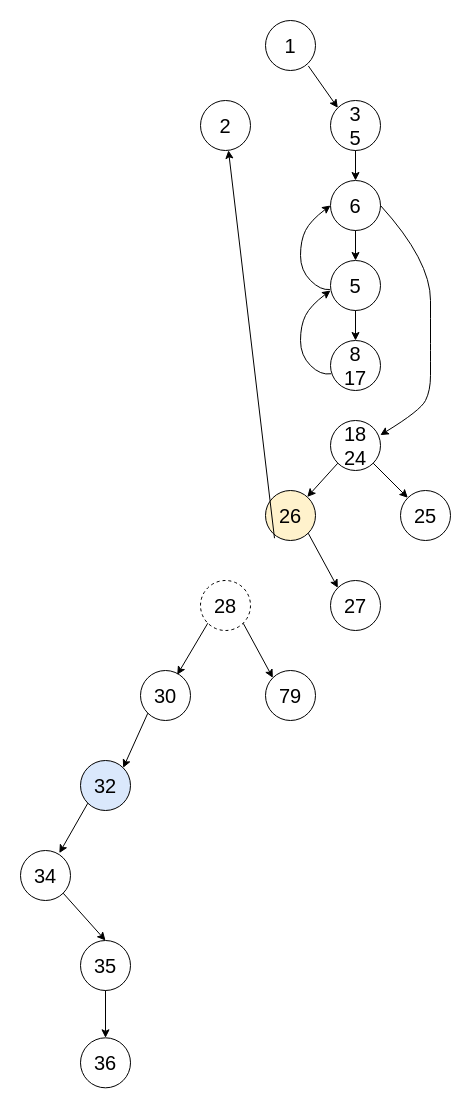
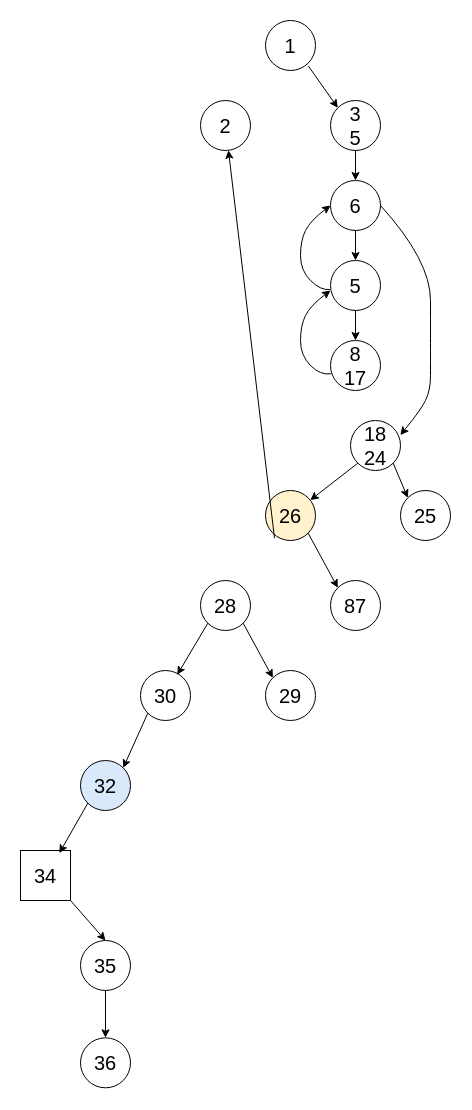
  <mxCell id="0" />
  <mxCell id="1" parent="0" />
  <mxCell id="2" value="&lt;font style=&quot;font-size: 20px;&quot;&gt;1&lt;/font&gt;" style="ellipse;whiteSpace=wrap;html=1;aspect=fixed;" parent="1" vertex="1"><mxGeometry x="265" width="50" height="50" as="geometry" y="20" /></mxCell>
  <mxCell id="3" value="&lt;font style=&quot;font-size: 20px;&quot;&gt;2&lt;/font&gt;" style="ellipse;whiteSpace=wrap;html=1;aspect=fixed;" parent="1" vertex="1"><mxGeometry x="200" y="100" width="50" height="50" as="geometry" /></mxCell>
  <mxCell id="4" value="&lt;font style=&quot;font-size: 20px;&quot;&gt;3&lt;br&gt;5&lt;br&gt;&lt;/font&gt;" style="ellipse;whiteSpace=wrap;html=1;aspect=fixed;" parent="1" vertex="1"><mxGeometry x="330" y="100" width="50" height="50" as="geometry" /></mxCell>
  <mxCell id="5" value="" style="endArrow=classic;html=1;rounded=0;exitX=0.856;exitY=0.908;exitDx=0;exitDy=0;exitPerimeter=0;entryX=0;entryY=0;entryDx=0;entryDy=0;" parent="1" source="2" target="4" edge="1"><mxGeometry width="50" height="50" relative="1" as="geometry"><mxPoint x="250" y="210" as="sourcePoint" /><mxPoint x="300" y="160" as="targetPoint" /></mxGeometry></mxCell>
  <mxCell id="6" value="&lt;font style=&quot;font-size: 20px;&quot;&gt;6&lt;/font&gt;" style="ellipse;whiteSpace=wrap;html=1;aspect=fixed;" parent="1" vertex="1"><mxGeometry x="330" y="180" width="50" height="50" as="geometry" /></mxCell>
  <mxCell id="7" value="" style="endArrow=classic;html=1;rounded=0;exitX=0.5;exitY=1;exitDx=0;exitDy=0;entryX=0.5;entryY=0;entryDx=0;entryDy=0;" parent="1" source="4" target="6" edge="1"><mxGeometry width="50" height="50" relative="1" as="geometry"><mxPoint x="318" y="75" as="sourcePoint" /><mxPoint x="347" y="117" as="targetPoint" /></mxGeometry></mxCell>
  <mxCell id="8" value="&lt;font style=&quot;font-size: 20px;&quot;&gt;5&lt;/font&gt;" style="ellipse;whiteSpace=wrap;html=1;aspect=fixed;" parent="1" vertex="1"><mxGeometry x="330" y="260" width="50" height="50" as="geometry" /></mxCell>
  <mxCell id="9" value="" style="endArrow=classic;html=1;rounded=0;exitX=0.5;exitY=1;exitDx=0;exitDy=0;entryX=0.5;entryY=0;entryDx=0;entryDy=0;" parent="1" target="8" edge="1"><mxGeometry width="50" height="50" relative="1" as="geometry"><mxPoint x="355" y="230" as="sourcePoint" /><mxPoint x="347" y="197" as="targetPoint" /></mxGeometry></mxCell>
  <mxCell id="10" value="" style="curved=1;endArrow=classic;html=1;rounded=0;entryX=0;entryY=0.5;entryDx=0;entryDy=0;exitX=-0.012;exitY=0.58;exitDx=0;exitDy=0;exitPerimeter=0;" parent="1" source="8" target="6" edge="1"><mxGeometry width="50" height="50" relative="1" as="geometry"><mxPoint x="270" y="280" as="sourcePoint" /><mxPoint x="320" y="230" as="targetPoint" /><Array as="points"><mxPoint x="320" y="290" /><mxPoint x="300" y="270" /><mxPoint x="300" y="240" /><mxPoint x="310" y="220" /></Array></mxGeometry></mxCell>
  <mxCell id="11" value="&lt;span style=&quot;font-size: 20px;&quot;&gt;8&lt;br&gt;17&lt;br&gt;&lt;/span&gt;" style="ellipse;whiteSpace=wrap;html=1;aspect=fixed;" parent="1" vertex="1"><mxGeometry x="330" y="340" width="50" height="50" as="geometry" /></mxCell>
  <mxCell id="12" value="" style="endArrow=classic;html=1;rounded=0;exitX=0.5;exitY=1;exitDx=0;exitDy=0;entryX=0.5;entryY=0;entryDx=0;entryDy=0;" parent="1" target="11" edge="1"><mxGeometry width="50" height="50" relative="1" as="geometry"><mxPoint x="355" y="310" as="sourcePoint" /><mxPoint x="347" y="277" as="targetPoint" /></mxGeometry></mxCell>
  <mxCell id="13" value="" style="curved=1;endArrow=classic;html=1;rounded=0;exitX=0.012;exitY=0.665;exitDx=0;exitDy=0;exitPerimeter=0;" parent="1" source="11" edge="1"><mxGeometry width="50" height="50" relative="1" as="geometry"><mxPoint x="329" y="374" as="sourcePoint" /><mxPoint x="330" y="290" as="targetPoint" /><Array as="points"><mxPoint x="320" y="375" /><mxPoint x="300" y="355" /><mxPoint x="300" y="325" /><mxPoint x="310" y="305" /></Array></mxGeometry></mxCell>
- <mxCell id="14" value="&lt;font style=&quot;font-size: 20px;&quot;&gt;18&lt;br&gt;24&lt;/font&gt;" style="ellipse;whiteSpace=wrap;html=1;aspect=fixed;" parent="1" vertex="1"><mxGeometry x="330" y="420" width="50" height="50" as="geometry" /></mxCell>
+ <mxCell id="14" value="&lt;font style=&quot;font-size: 20px;&quot;&gt;18&lt;br&gt;24&lt;/font&gt;" style="ellipse;whiteSpace=wrap;html=1;aspect=fixed;" parent="1" vertex="1"><mxGeometry x="350" y="420" width="50" height="50" as="geometry" /></mxCell>
  <mxCell id="15" value="" style="curved=1;endArrow=classic;html=1;rounded=0;exitX=1;exitY=0.5;exitDx=0;exitDy=0;entryX=0.996;entryY=0.292;entryDx=0;entryDy=0;entryPerimeter=0;" parent="1" source="6" target="14" edge="1"><mxGeometry width="50" height="50" relative="1" as="geometry"><mxPoint x="370" y="380" as="sourcePoint" /><mxPoint x="420" y="330" as="targetPoint" /><Array as="points"><mxPoint x="430" y="260" /><mxPoint x="430" y="340" /><mxPoint x="430" y="360" /><mxPoint x="430" y="390" /><mxPoint x="420" y="410" /></Array></mxGeometry></mxCell>
  <mxCell id="16" value="&lt;font style=&quot;font-size: 20px;&quot;&gt;25&lt;/font&gt;" style="ellipse;whiteSpace=wrap;html=1;aspect=fixed;" parent="1" vertex="1"><mxGeometry x="400" y="490" width="50" height="50" as="geometry" /></mxCell>
  <mxCell id="17" value="&lt;font style=&quot;font-size: 20px;&quot;&gt;26&lt;br&gt;&lt;/font&gt;" style="ellipse;whiteSpace=wrap;html=1;aspect=fixed;fillColor=#fff2cc;" parent="1" vertex="1"><mxGeometry x="265" y="490" width="50" height="50" as="geometry" /></mxCell>
- <mxCell id="18" value="&lt;font style=&quot;font-size: 20px;&quot;&gt;28&lt;br&gt;&lt;/font&gt;" style="ellipse;whiteSpace=wrap;html=1;aspect=fixed;dashed=1;" parent="1" vertex="1"><mxGeometry x="200" y="580" width="50" height="50" as="geometry" /></mxCell>
+ <mxCell id="18" value="&lt;font style=&quot;font-size: 20px;&quot;&gt;28&lt;br&gt;&lt;/font&gt;" style="ellipse;whiteSpace=wrap;html=1;aspect=fixed;" parent="1" vertex="1"><mxGeometry x="200" y="580" width="50" height="50" as="geometry" /></mxCell>
  <mxCell id="19" value="&lt;font style=&quot;font-size: 20px;&quot;&gt;30&lt;br&gt;&lt;/font&gt;" style="ellipse;whiteSpace=wrap;html=1;aspect=fixed;" parent="1" vertex="1"><mxGeometry x="140" y="670" width="50" height="50" as="geometry" /></mxCell>
  <mxCell id="20" value="&lt;font style=&quot;font-size: 20px;&quot;&gt;32&lt;br&gt;&lt;/font&gt;" style="ellipse;whiteSpace=wrap;html=1;aspect=fixed;fillColor=#dae8fc;" parent="1" vertex="1"><mxGeometry x="80" y="760" width="50" height="50" as="geometry" /></mxCell>
- <mxCell id="21" value="&lt;span style=&quot;font-size: 20px;&quot;&gt;79&lt;/span&gt;" style="ellipse;whiteSpace=wrap;html=1;aspect=fixed;" parent="1" vertex="1"><mxGeometry x="265" y="670" width="50" height="50" as="geometry" /></mxCell>
- <mxCell id="22" value="&lt;font style=&quot;font-size: 20px;&quot;&gt;27&lt;br&gt;&lt;/font&gt;" style="ellipse;whiteSpace=wrap;html=1;aspect=fixed;" vertex="1" parent="1"><mxGeometry x="330" y="580" width="50" height="50" as="geometry" /></mxCell>
- <mxCell id="23" value="&lt;font style=&quot;font-size: 20px;&quot;&gt;34&lt;br&gt;&lt;/font&gt;" style="ellipse;whiteSpace=wrap;html=1;aspect=fixed;" vertex="1" parent="1"><mxGeometry x="20" y="850" width="50" height="50" as="geometry" /></mxCell>
+ <mxCell id="21" value="&lt;span style=&quot;font-size: 20px;&quot;&gt;29&lt;/span&gt;" style="ellipse;whiteSpace=wrap;html=1;aspect=fixed;" parent="1" vertex="1"><mxGeometry x="265" y="670" width="50" height="50" as="geometry" /></mxCell>
+ <mxCell id="22" value="&lt;font style=&quot;font-size: 20px;&quot;&gt;87&lt;br&gt;&lt;/font&gt;" style="ellipse;whiteSpace=wrap;html=1;aspect=fixed;" vertex="1" parent="1"><mxGeometry x="330" y="580" width="50" height="50" as="geometry" /></mxCell>
+ <mxCell id="23" value="&lt;font style=&quot;font-size: 20px;&quot;&gt;34&lt;br&gt;&lt;/font&gt;" style="whiteSpace=wrap;html=1;aspect=fixed;rounded=0;" vertex="1" parent="1"><mxGeometry x="20" y="850" width="50" height="50" as="geometry" /></mxCell>
  <mxCell id="24" value="&lt;font style=&quot;font-size: 20px;&quot;&gt;35&lt;br&gt;&lt;/font&gt;" style="ellipse;whiteSpace=wrap;html=1;aspect=fixed;" vertex="1" parent="1"><mxGeometry x="80" y="940" width="50" height="50" as="geometry" /></mxCell>
  <mxCell id="25" value="" style="endArrow=classic;html=1;rounded=0;exitX=0;exitY=1;exitDx=0;exitDy=0;" edge="1" parent="1" source="14" target="17"><mxGeometry width="50" height="50" relative="1" as="geometry"><mxPoint x="365" y="320" as="sourcePoint" /><mxPoint x="365" y="350" as="targetPoint" /></mxGeometry></mxCell>
  <mxCell id="26" value="" style="endArrow=classic;html=1;rounded=0;exitX=1;exitY=1;exitDx=0;exitDy=0;entryX=0;entryY=0;entryDx=0;entryDy=0;" edge="1" parent="1" source="14" target="16"><mxGeometry width="50" height="50" relative="1" as="geometry"><mxPoint x="375" y="330" as="sourcePoint" /><mxPoint x="375" y="360" as="targetPoint" /></mxGeometry></mxCell>
  <mxCell id="27" value="" style="endArrow=classic;html=1;rounded=0;exitX=0.18;exitY=0.954;exitDx=0;exitDy=0;exitPerimeter=0;" edge="1" parent="1" source="17" target="3"><mxGeometry width="50" height="50" relative="1" as="geometry"><mxPoint x="385" y="340" as="sourcePoint" /><mxPoint x="385" y="370" as="targetPoint" /></mxGeometry></mxCell>
  <mxCell id="28" value="" style="endArrow=classic;html=1;rounded=0;exitX=1;exitY=1;exitDx=0;exitDy=0;entryX=0;entryY=0;entryDx=0;entryDy=0;" edge="1" parent="1" source="17" target="22"><mxGeometry width="50" height="50" relative="1" as="geometry"><mxPoint x="284" y="547.7" as="sourcePoint" /><mxPoint x="252.678" y="597.322" as="targetPoint" /></mxGeometry></mxCell>
  <mxCell id="29" value="" style="endArrow=classic;html=1;rounded=0;exitX=0;exitY=1;exitDx=0;exitDy=0;entryX=0.735;entryY=0.085;entryDx=0;entryDy=0;entryPerimeter=0;" edge="1" parent="1" source="18" target="19"><mxGeometry width="50" height="50" relative="1" as="geometry"><mxPoint x="294" y="557.7" as="sourcePoint" /><mxPoint x="262.678" y="607.322" as="targetPoint" /></mxGeometry></mxCell>
  <mxCell id="30" value="" style="endArrow=classic;html=1;rounded=0;exitX=1;exitY=1;exitDx=0;exitDy=0;entryX=0;entryY=0;entryDx=0;entryDy=0;" edge="1" parent="1" source="18" target="21"><mxGeometry width="50" height="50" relative="1" as="geometry"><mxPoint x="317.678" y="542.678" as="sourcePoint" /><mxPoint x="347.322" y="597.322" as="targetPoint" /></mxGeometry></mxCell>
  <mxCell id="31" value="" style="endArrow=classic;html=1;rounded=0;exitX=0;exitY=1;exitDx=0;exitDy=0;entryX=1;entryY=0;entryDx=0;entryDy=0;" edge="1" parent="1" source="19" target="20"><mxGeometry width="50" height="50" relative="1" as="geometry"><mxPoint x="217.322" y="632.678" as="sourcePoint" /><mxPoint x="186.75" y="684.25" as="targetPoint" /></mxGeometry></mxCell>
  <mxCell id="32" value="" style="endArrow=classic;html=1;rounded=0;exitX=0;exitY=1;exitDx=0;exitDy=0;entryX=0.777;entryY=0.052;entryDx=0;entryDy=0;entryPerimeter=0;" edge="1" parent="1" source="20" target="23"><mxGeometry width="50" height="50" relative="1" as="geometry"><mxPoint x="157.322" y="722.678" as="sourcePoint" /><mxPoint x="132.678" y="777.322" as="targetPoint" /></mxGeometry></mxCell>
  <mxCell id="33" value="" style="endArrow=classic;html=1;rounded=0;exitX=1;exitY=1;exitDx=0;exitDy=0;entryX=0.5;entryY=0;entryDx=0;entryDy=0;" edge="1" parent="1" source="23" target="24"><mxGeometry width="50" height="50" relative="1" as="geometry"><mxPoint x="105" y="900" as="sourcePoint" /><mxPoint x="128.85" y="862.6" as="targetPoint" /></mxGeometry></mxCell>
  <mxCell id="34" value="&lt;font style=&quot;font-size: 20px;&quot;&gt;36&lt;br&gt;&lt;/font&gt;" style="ellipse;whiteSpace=wrap;html=1;aspect=fixed;" vertex="1" parent="1"><mxGeometry x="80" y="1037.32" width="50" height="50" as="geometry" /></mxCell>
  <mxCell id="35" value="" style="endArrow=classic;html=1;rounded=0;exitX=0.5;exitY=1;exitDx=0;exitDy=0;" edge="1" parent="1" target="34" source="24"><mxGeometry width="50" height="50" relative="1" as="geometry"><mxPoint x="62.678" y="989.998" as="sourcePoint" /><mxPoint x="68.85" y="959.92" as="targetPoint" /></mxGeometry></mxCell>
